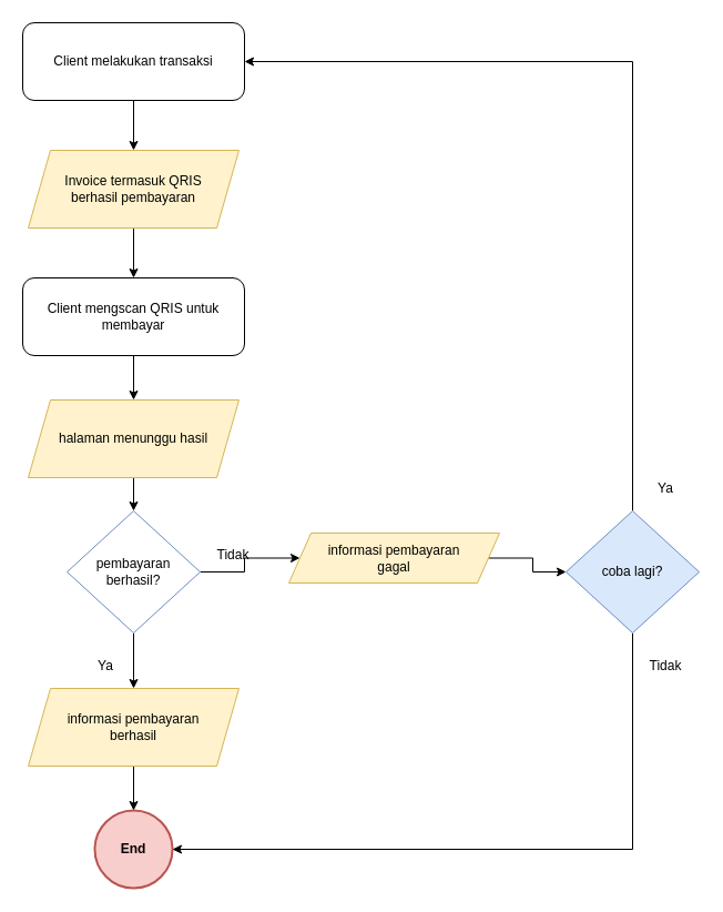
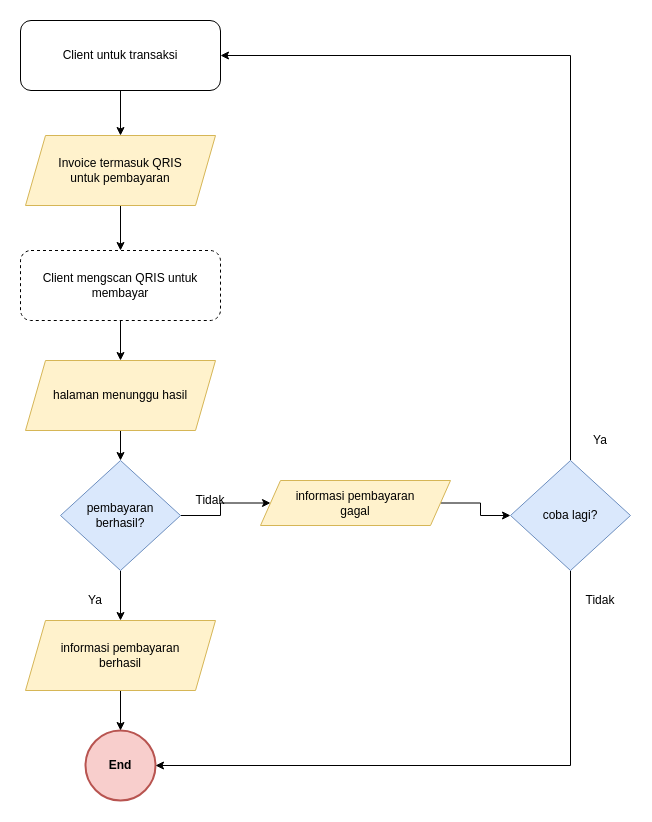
  <mxCell id="0" />
  <mxCell id="1" parent="0" />
  <mxCell id="2" value="End" style="ellipse;whiteSpace=wrap;html=1;aspect=fixed;fillColor=#f8cecc;strokeColor=#b85450;fontStyle=1;strokeWidth=2;" parent="1" vertex="1"><mxGeometry x="85" y="730" width="70" height="70" as="geometry" /></mxCell>
  <mxCell id="3" style="edgeStyle=orthogonalEdgeStyle;rounded=0;orthogonalLoop=1;jettySize=auto;html=1;entryX=1;entryY=0.5;entryDx=0;entryDy=0;" edge="1" parent="1" source="5" target="2"><mxGeometry relative="1" as="geometry"><Array as="points"><mxPoint x="570" y="765" /></Array></mxGeometry></mxCell>
  <mxCell id="4" style="edgeStyle=orthogonalEdgeStyle;rounded=0;orthogonalLoop=1;jettySize=auto;html=1;entryX=1;entryY=0.5;entryDx=0;entryDy=0;" edge="1" parent="1" source="5" target="7"><mxGeometry relative="1" as="geometry"><Array as="points"><mxPoint x="570" y="55" /></Array></mxGeometry></mxCell>
  <mxCell id="5" value="coba lagi?" style="rhombus;whiteSpace=wrap;html=1;strokeWidth=1;fillColor=#dae8fc;strokeColor=#6c8ebf;" parent="1" vertex="1"><mxGeometry x="510" y="460" width="120" height="110" as="geometry" /></mxCell>
  <mxCell id="6" value="" style="edgeStyle=orthogonalEdgeStyle;rounded=0;orthogonalLoop=1;jettySize=auto;html=1;" parent="1" source="7" target="10" edge="1"><mxGeometry relative="1" as="geometry" /></mxCell>
- <mxCell id="7" value="Client melakukan transaksi" style="rounded=1;whiteSpace=wrap;html=1;fontSize=12;glass=0;strokeWidth=1;shadow=0;" parent="1" vertex="1"><mxGeometry x="20" y="20" width="200" height="70" as="geometry" /></mxCell>
+ <mxCell id="7" value="Client untuk transaksi" style="rounded=1;whiteSpace=wrap;html=1;fontSize=12;glass=0;strokeWidth=1;shadow=0;" parent="1" vertex="1"><mxGeometry x="20" y="20" width="200" height="70" as="geometry" /></mxCell>
  <mxCell id="8" value="&lt;font color=&quot;#000000&quot;&gt;Tidak&lt;/font&gt;" style="text;html=1;strokeColor=none;fillColor=none;align=center;verticalAlign=middle;whiteSpace=wrap;rounded=0;fontColor=#FFFFFF;" parent="1" vertex="1"><mxGeometry x="590" y="590" width="20" height="20" as="geometry" /></mxCell>
  <mxCell id="9" value="" style="edgeStyle=orthogonalEdgeStyle;rounded=0;orthogonalLoop=1;jettySize=auto;html=1;" parent="1" source="10" target="17" edge="1"><mxGeometry relative="1" as="geometry" /></mxCell>
- <mxCell id="10" value="Invoice termasuk QRIS&lt;br&gt;berhasil pembayaran" style="shape=parallelogram;perimeter=parallelogramPerimeter;whiteSpace=wrap;html=1;fixedSize=1;strokeWidth=1;fillColor=#fff2cc;strokeColor=#d6b656;" parent="1" vertex="1"><mxGeometry x="25" y="135" width="190" height="70" as="geometry" /></mxCell>
+ <mxCell id="10" value="Invoice termasuk QRIS&lt;br&gt;untuk pembayaran" style="shape=parallelogram;perimeter=parallelogramPerimeter;whiteSpace=wrap;html=1;fixedSize=1;strokeWidth=1;fillColor=#fff2cc;strokeColor=#d6b656;" parent="1" vertex="1"><mxGeometry x="25" y="135" width="190" height="70" as="geometry" /></mxCell>
  <mxCell id="11" value="" style="edgeStyle=orthogonalEdgeStyle;rounded=0;orthogonalLoop=1;jettySize=auto;html=1;" parent="1" source="13" target="19" edge="1"><mxGeometry relative="1" as="geometry" /></mxCell>
  <mxCell id="12" value="" style="edgeStyle=orthogonalEdgeStyle;rounded=0;orthogonalLoop=1;jettySize=auto;html=1;" parent="1" source="13" target="21" edge="1"><mxGeometry relative="1" as="geometry" /></mxCell>
- <mxCell id="13" value="pembayaran&lt;br&gt;berhasil?" style="rhombus;whiteSpace=wrap;html=1;strokeWidth=1;fillColor=#ffffff;strokeColor=#6c8ebf;" parent="1" vertex="1"><mxGeometry x="60" y="460" width="120" height="110" as="geometry" /></mxCell>
+ <mxCell id="13" value="pembayaran&lt;br&gt;berhasil?" style="rhombus;whiteSpace=wrap;html=1;strokeWidth=1;fillColor=#dae8fc;strokeColor=#6c8ebf;" parent="1" vertex="1"><mxGeometry x="60" y="460" width="120" height="110" as="geometry" /></mxCell>
  <mxCell id="14" value="&lt;font color=&quot;#000000&quot;&gt;Tidak&lt;/font&gt;" style="text;html=1;strokeColor=none;fillColor=none;align=center;verticalAlign=middle;whiteSpace=wrap;rounded=0;fontColor=#FFFFFF;" parent="1" vertex="1"><mxGeometry x="200" y="490" width="20" height="20" as="geometry" /></mxCell>
  <mxCell id="15" value="&lt;font color=&quot;#000000&quot;&gt;Ya&lt;/font&gt;" style="text;html=1;strokeColor=none;fillColor=none;align=center;verticalAlign=middle;whiteSpace=wrap;rounded=0;fontColor=#FFFFFF;" parent="1" vertex="1"><mxGeometry x="85" y="590" width="20" height="20" as="geometry" /></mxCell>
  <mxCell id="16" value="" style="edgeStyle=orthogonalEdgeStyle;rounded=0;orthogonalLoop=1;jettySize=auto;html=1;" parent="1" source="17" target="24" edge="1"><mxGeometry relative="1" as="geometry" /></mxCell>
- <mxCell id="17" value="Client mengscan QRIS untuk&lt;br&gt;membayar" style="rounded=1;whiteSpace=wrap;html=1;fontSize=12;glass=0;strokeWidth=1;shadow=0;" parent="1" vertex="1"><mxGeometry x="20" y="250" width="200" height="70" as="geometry" /></mxCell>
+ <mxCell id="17" value="Client mengscan QRIS untuk&lt;br&gt;membayar" style="rounded=1;whiteSpace=wrap;html=1;fontSize=12;glass=0;strokeWidth=1;shadow=0;dashed=1;" parent="1" vertex="1"><mxGeometry x="20" y="250" width="200" height="70" as="geometry" /></mxCell>
  <mxCell id="18" value="" style="edgeStyle=orthogonalEdgeStyle;rounded=0;orthogonalLoop=1;jettySize=auto;html=1;" parent="1" source="19" target="2" edge="1"><mxGeometry relative="1" as="geometry" /></mxCell>
  <mxCell id="19" value="informasi pembayaran&lt;br&gt;berhasil" style="shape=parallelogram;perimeter=parallelogramPerimeter;whiteSpace=wrap;html=1;fixedSize=1;strokeWidth=1;fillColor=#fff2cc;strokeColor=#d6b656;" parent="1" vertex="1"><mxGeometry x="25" y="620" width="190" height="70" as="geometry" /></mxCell>
  <mxCell id="20" value="" style="edgeStyle=orthogonalEdgeStyle;rounded=0;orthogonalLoop=1;jettySize=auto;html=1;" parent="1" source="21" target="5" edge="1"><mxGeometry relative="1" as="geometry" /></mxCell>
  <mxCell id="21" value="informasi pembayaran&lt;br&gt;gagal" style="shape=parallelogram;perimeter=parallelogramPerimeter;whiteSpace=wrap;html=1;fixedSize=1;strokeWidth=1;fillColor=#fff2cc;strokeColor=#d6b656;" parent="1" vertex="1"><mxGeometry x="260" y="480" width="190" height="45" as="geometry" /></mxCell>
  <mxCell id="22" value="&lt;font color=&quot;#000000&quot;&gt;Ya&lt;/font&gt;" style="text;html=1;strokeColor=none;fillColor=none;align=center;verticalAlign=middle;whiteSpace=wrap;rounded=0;fontColor=#FFFFFF;" parent="1" vertex="1"><mxGeometry x="590" y="430" width="20" height="20" as="geometry" /></mxCell>
  <mxCell id="23" value="" style="edgeStyle=orthogonalEdgeStyle;rounded=0;orthogonalLoop=1;jettySize=auto;html=1;" parent="1" source="24" target="13" edge="1"><mxGeometry relative="1" as="geometry" /></mxCell>
  <mxCell id="24" value="halaman menunggu hasil" style="shape=parallelogram;perimeter=parallelogramPerimeter;whiteSpace=wrap;html=1;fixedSize=1;strokeWidth=1;fillColor=#fff2cc;strokeColor=#d6b656;" parent="1" vertex="1"><mxGeometry x="25" y="360" width="190" height="70" as="geometry" /></mxCell>
